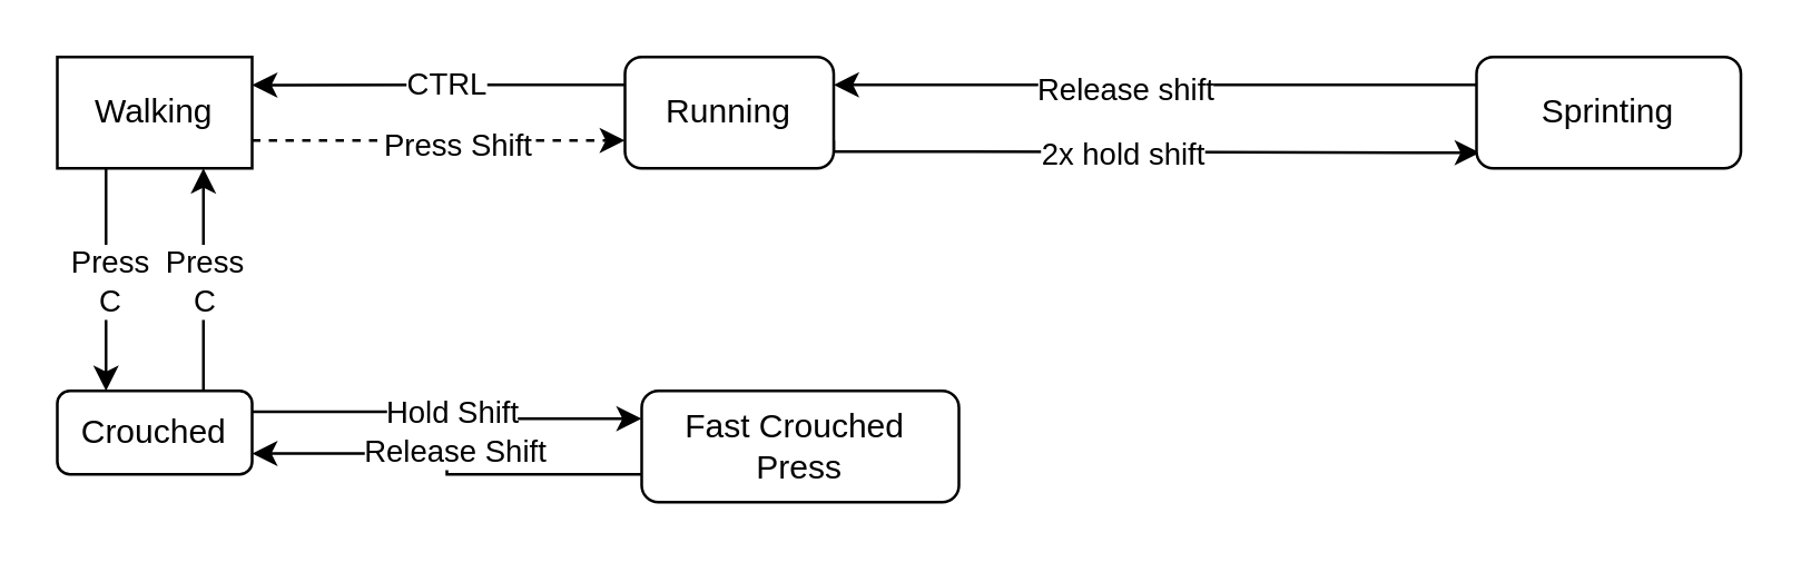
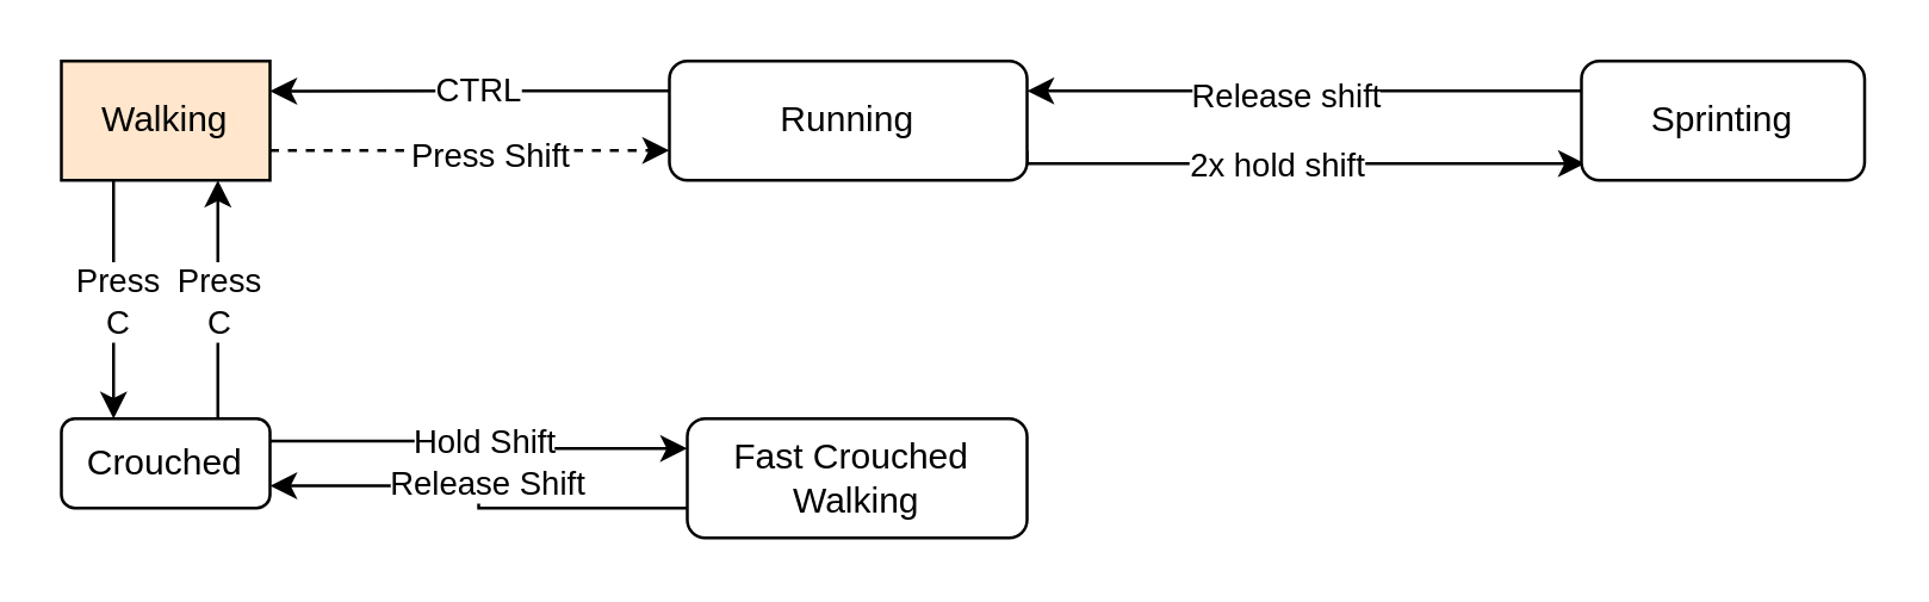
  <mxCell id="0" />
  <mxCell id="1" parent="0" />
  <mxCell id="2" style="edgeStyle=orthogonalEdgeStyle;rounded=0;orthogonalLoop=1;jettySize=auto;html=1;exitX=1;exitY=0.75;exitDx=0;exitDy=0;entryX=0.013;entryY=0.86;entryDx=0;entryDy=0;entryPerimeter=0;" edge="1" parent="1" source="6" target="14"><mxGeometry relative="1" as="geometry"><mxPoint x="510" y="40.095" as="targetPoint" /><Array as="points"><mxPoint x="344" y="54" /><mxPoint x="532" y="54" /></Array></mxGeometry></mxCell>
  <mxCell id="3" value="2x hold shift" style="edgeLabel;html=1;align=center;verticalAlign=middle;resizable=0;points=[];" vertex="1" connectable="0" parent="2"><mxGeometry x="-0.082" relative="1" as="geometry"><mxPoint as="offset" /></mxGeometry></mxCell>
  <mxCell id="4" style="edgeStyle=orthogonalEdgeStyle;rounded=0;orthogonalLoop=1;jettySize=auto;html=1;exitX=0;exitY=0.25;exitDx=0;exitDy=0;" edge="1" parent="1" source="6"><mxGeometry relative="1" as="geometry"><mxPoint x="90" y="30.095" as="targetPoint" /></mxGeometry></mxCell>
  <mxCell id="5" value="CTRL" style="edgeLabel;html=1;align=center;verticalAlign=middle;resizable=0;points=[];" vertex="1" connectable="0" parent="4"><mxGeometry x="0.168" y="-1" relative="1" as="geometry"><mxPoint x="14" as="offset" /></mxGeometry></mxCell>
- <mxCell id="6" value="Running" style="rounded=1;whiteSpace=wrap;html=1;fontSize=12;glass=0;strokeWidth=1;shadow=0;" parent="1" vertex="1"><mxGeometry x="224" y="20" width="75" height="40" as="geometry" /></mxCell>
+ <mxCell id="6" value="Running" style="rounded=1;whiteSpace=wrap;html=1;fontSize=12;glass=0;strokeWidth=1;shadow=0;" parent="1" vertex="1"><mxGeometry x="224" y="20" width="120" height="40" as="geometry" /></mxCell>
  <mxCell id="7" style="edgeStyle=orthogonalEdgeStyle;rounded=0;orthogonalLoop=1;jettySize=auto;html=1;dashed=1;" parent="1" source="11" target="6" edge="1"><mxGeometry relative="1" as="geometry"><Array as="points"><mxPoint x="120" y="50" /><mxPoint x="120" y="50" /></Array></mxGeometry></mxCell>
  <mxCell id="8" value="Press Shift" style="edgeLabel;html=1;align=center;verticalAlign=middle;resizable=0;points=[];" vertex="1" connectable="0" parent="7"><mxGeometry x="0.096" y="-1" relative="1" as="geometry"><mxPoint as="offset" /></mxGeometry></mxCell>
  <mxCell id="9" style="edgeStyle=orthogonalEdgeStyle;rounded=0;orthogonalLoop=1;jettySize=auto;html=1;exitX=0.25;exitY=1;exitDx=0;exitDy=0;entryX=0.25;entryY=0;entryDx=0;entryDy=0;" edge="1" parent="1" source="11" target="19"><mxGeometry relative="1" as="geometry" /></mxCell>
  <mxCell id="10" value="Press&lt;br&gt;C" style="edgeLabel;html=1;align=center;verticalAlign=middle;resizable=0;points=[];" vertex="1" connectable="0" parent="9"><mxGeometry x="-0.16" y="1" relative="1" as="geometry"><mxPoint y="6.4" as="offset" /></mxGeometry></mxCell>
- <mxCell id="11" value="Walking&lt;br&gt;" style="rounded=1;whiteSpace=wrap;html=1;fontSize=12;glass=0;strokeWidth=1;shadow=0;arcSize=0;" parent="1" vertex="1"><mxGeometry x="20" y="20" width="70" height="40" as="geometry" /></mxCell>
+ <mxCell id="11" value="Walking&lt;br&gt;" style="rounded=1;whiteSpace=wrap;html=1;fontSize=12;glass=0;strokeWidth=1;shadow=0;arcSize=0;fillColor=#ffe6cc;" parent="1" vertex="1"><mxGeometry x="20" y="20" width="70" height="40" as="geometry" /></mxCell>
  <mxCell id="12" style="edgeStyle=orthogonalEdgeStyle;rounded=0;orthogonalLoop=1;jettySize=auto;html=1;exitX=0;exitY=0.25;exitDx=0;exitDy=0;entryX=1;entryY=0.25;entryDx=0;entryDy=0;" edge="1" parent="1" source="14" target="6"><mxGeometry relative="1" as="geometry" /></mxCell>
  <mxCell id="13" value="Release shift" style="edgeLabel;html=1;align=center;verticalAlign=middle;resizable=0;points=[];" vertex="1" connectable="0" parent="12"><mxGeometry x="0.182" y="1" relative="1" as="geometry"><mxPoint x="10" as="offset" /></mxGeometry></mxCell>
  <mxCell id="14" value="Sprinting" style="rounded=1;whiteSpace=wrap;html=1;" vertex="1" parent="1"><mxGeometry x="530" y="20" width="95" height="40" as="geometry" /></mxCell>
  <mxCell id="15" style="edgeStyle=orthogonalEdgeStyle;rounded=0;orthogonalLoop=1;jettySize=auto;html=1;exitX=0.75;exitY=0;exitDx=0;exitDy=0;entryX=0.75;entryY=1;entryDx=0;entryDy=0;" edge="1" parent="1" source="19" target="11"><mxGeometry relative="1" as="geometry" /></mxCell>
  <mxCell id="16" value="Press&lt;br&gt;C" style="edgeLabel;html=1;align=center;verticalAlign=middle;resizable=0;points=[];" vertex="1" connectable="0" parent="15"><mxGeometry x="0.16" relative="1" as="geometry"><mxPoint y="6.4" as="offset" /></mxGeometry></mxCell>
  <mxCell id="17" style="edgeStyle=orthogonalEdgeStyle;rounded=0;orthogonalLoop=1;jettySize=auto;html=1;exitX=1;exitY=0.25;exitDx=0;exitDy=0;entryX=0;entryY=0.25;entryDx=0;entryDy=0;" edge="1" parent="1" source="19" target="22"><mxGeometry relative="1" as="geometry" /></mxCell>
  <mxCell id="18" value="Hold Shift" style="edgeLabel;html=1;align=center;verticalAlign=middle;resizable=0;points=[];" vertex="1" connectable="0" parent="17"><mxGeometry x="-0.146" relative="1" as="geometry"><mxPoint x="10" as="offset" /></mxGeometry></mxCell>
  <mxCell id="19" value="Crouched" style="rounded=1;whiteSpace=wrap;html=1;" vertex="1" parent="1"><mxGeometry x="20" y="140" width="70" height="30" as="geometry" /></mxCell>
  <mxCell id="20" style="edgeStyle=orthogonalEdgeStyle;rounded=0;orthogonalLoop=1;jettySize=auto;html=1;exitX=0;exitY=0.75;exitDx=0;exitDy=0;entryX=1;entryY=0.75;entryDx=0;entryDy=0;" edge="1" parent="1" source="22" target="19"><mxGeometry relative="1" as="geometry" /></mxCell>
  <mxCell id="21" value="Release Shift" style="edgeLabel;html=1;align=center;verticalAlign=middle;resizable=0;points=[];" vertex="1" connectable="0" parent="20"><mxGeometry x="0.203" y="-1" relative="1" as="geometry"><mxPoint x="14.4" as="offset" /></mxGeometry></mxCell>
- <mxCell id="22" value="Fast Crouched&amp;nbsp;&lt;br&gt;Press" style="rounded=1;whiteSpace=wrap;html=1;" vertex="1" parent="1"><mxGeometry x="230" y="140" width="114" height="40" as="geometry" /></mxCell>
+ <mxCell id="22" value="Fast Crouched&amp;nbsp;&lt;br&gt;Walking" style="rounded=1;whiteSpace=wrap;html=1;" vertex="1" parent="1"><mxGeometry x="230" y="140" width="114" height="40" as="geometry" /></mxCell>
